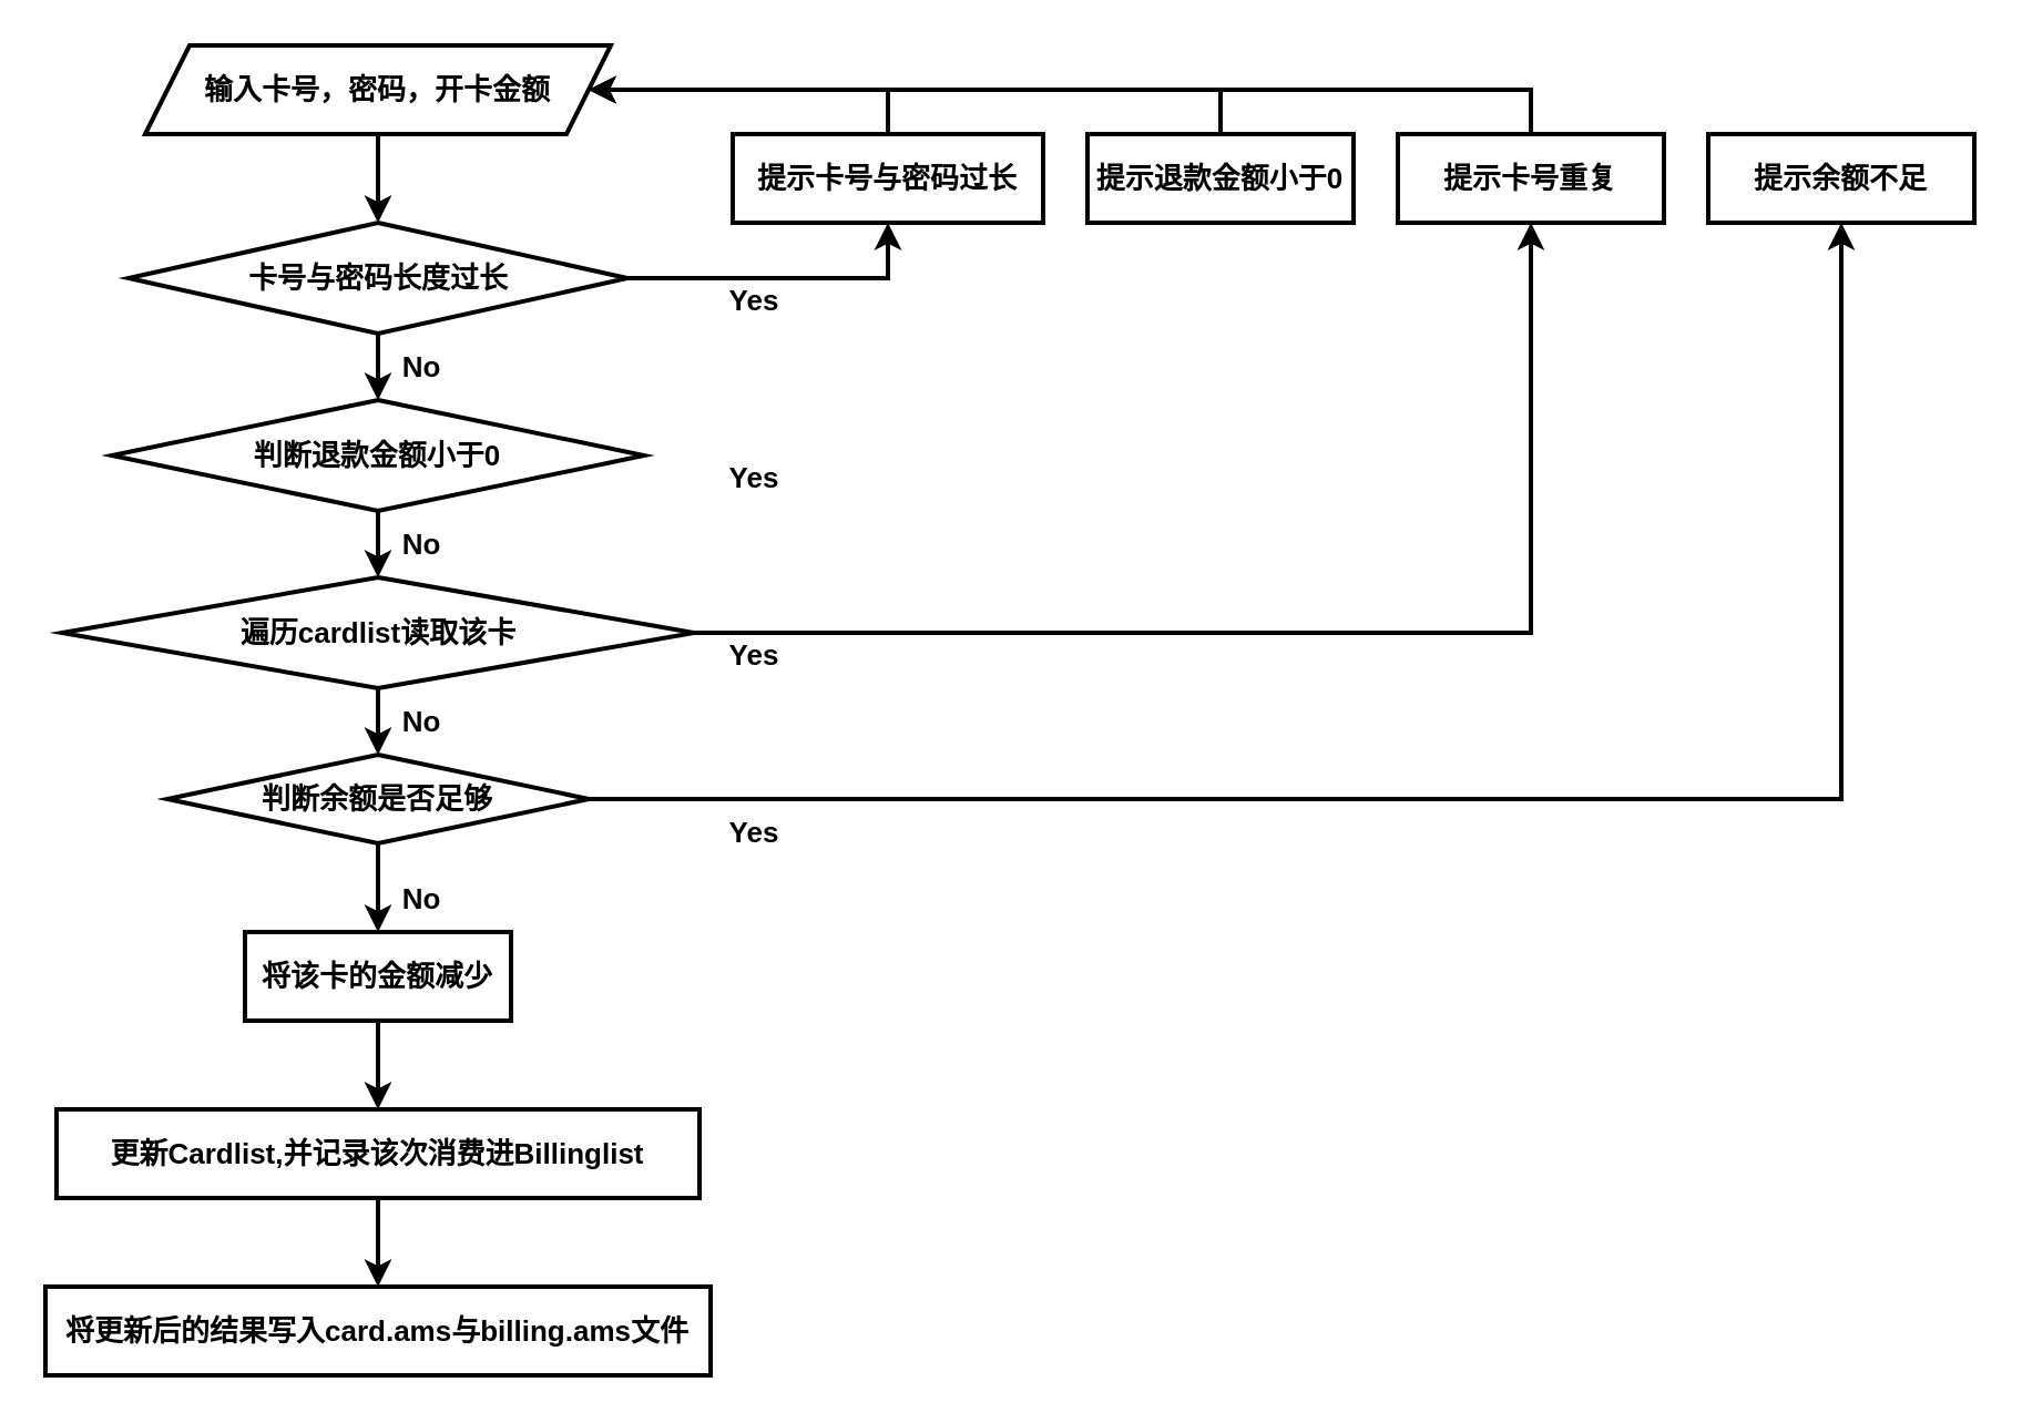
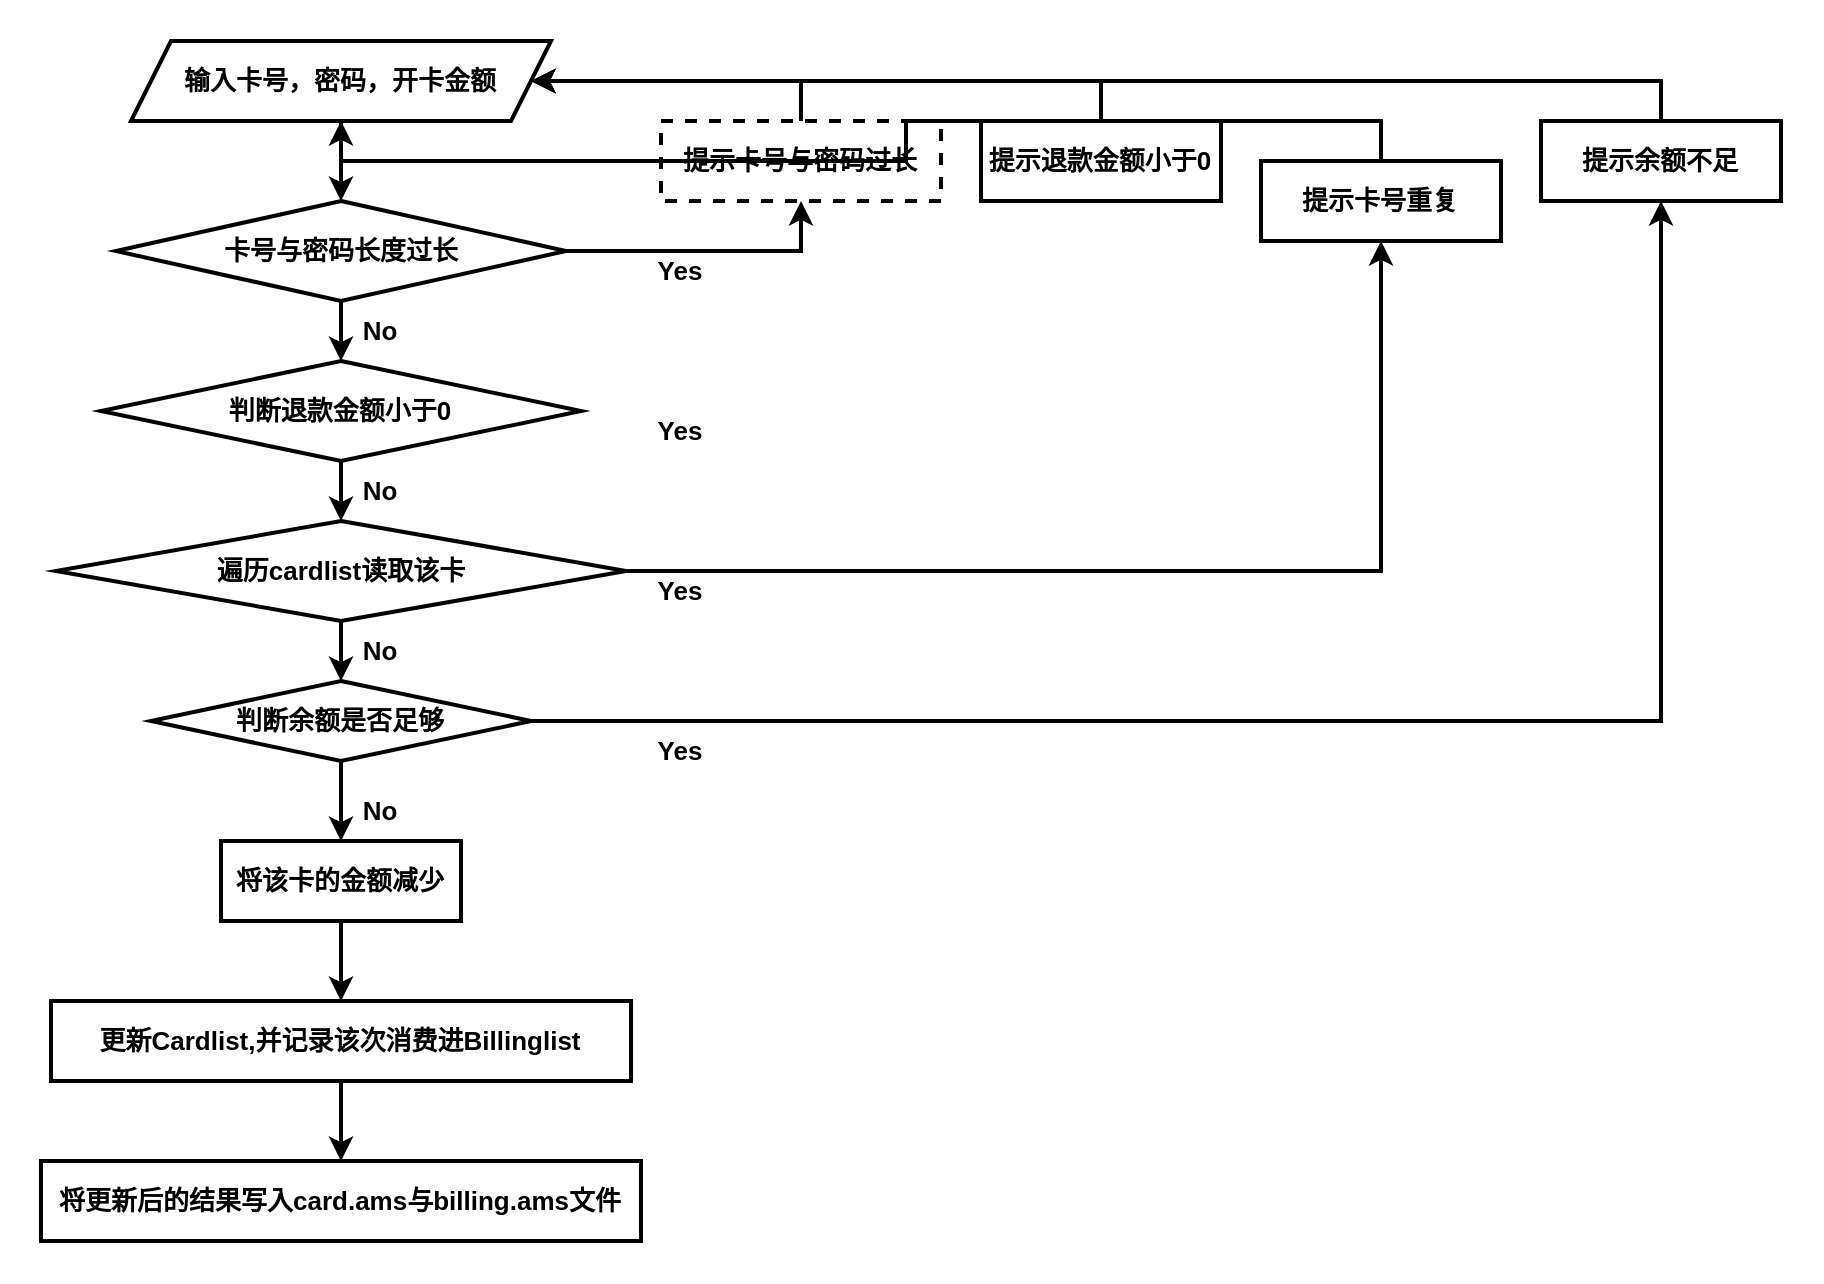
  <mxCell id="0" />
  <mxCell id="1" parent="0" />
  <mxCell id="2" style="edgeStyle=orthogonalEdgeStyle;rounded=0;orthogonalLoop=1;jettySize=auto;html=1;exitX=0.5;exitY=1;exitDx=0;exitDy=0;entryX=0.5;entryY=0;entryDx=0;entryDy=0;strokeWidth=2;fontSize=13;" parent="1" source="3" target="6" edge="1"><mxGeometry relative="1" as="geometry" /></mxCell>
  <mxCell id="3" value="&lt;b&gt;输入卡号，密码，开卡金额&lt;/b&gt;" style="shape=parallelogram;perimeter=parallelogramPerimeter;whiteSpace=wrap;html=1;fixedSize=1;strokeWidth=2;fontSize=13;" parent="1" vertex="1"><mxGeometry x="65" y="20" width="210" height="40" as="geometry" /></mxCell>
  <mxCell id="4" style="edgeStyle=orthogonalEdgeStyle;rounded=0;orthogonalLoop=1;jettySize=auto;html=1;exitX=1;exitY=0.5;exitDx=0;exitDy=0;strokeWidth=2;fontSize=13;entryX=0.5;entryY=1;entryDx=0;entryDy=0;" parent="1" source="6" target="8" edge="1"><mxGeometry relative="1" as="geometry"><mxPoint x="400" y="125" as="targetPoint" /></mxGeometry></mxCell>
  <mxCell id="5" style="edgeStyle=orthogonalEdgeStyle;rounded=0;orthogonalLoop=1;jettySize=auto;html=1;exitX=0.5;exitY=1;exitDx=0;exitDy=0;strokeWidth=2;fontSize=13;" parent="1" source="6" target="11" edge="1"><mxGeometry relative="1" as="geometry" /></mxCell>
  <mxCell id="6" value="&lt;b&gt;卡号与密码长度过长&lt;/b&gt;" style="rhombus;whiteSpace=wrap;html=1;strokeWidth=2;fontSize=13;" parent="1" vertex="1"><mxGeometry x="57.5" y="100" width="225" height="50" as="geometry" /></mxCell>
  <mxCell id="7" style="edgeStyle=orthogonalEdgeStyle;rounded=0;orthogonalLoop=1;jettySize=auto;html=1;exitX=0.5;exitY=0;exitDx=0;exitDy=0;entryX=1;entryY=0.5;entryDx=0;entryDy=0;strokeWidth=2;fontSize=13;" parent="1" source="8" target="3" edge="1"><mxGeometry relative="1" as="geometry" /></mxCell>
- <mxCell id="8" value="&lt;b&gt;提示卡号与密码过长&lt;/b&gt;" style="rounded=0;whiteSpace=wrap;html=1;strokeWidth=2;fontSize=13;" parent="1" vertex="1"><mxGeometry x="330" y="60" width="140" height="40" as="geometry" /></mxCell>
+ <mxCell id="8" value="&lt;b&gt;提示卡号与密码过长&lt;/b&gt;" style="rounded=0;whiteSpace=wrap;html=1;strokeWidth=2;fontSize=13;dashed=1;" parent="1" vertex="1"><mxGeometry x="330" y="60" width="140" height="40" as="geometry" /></mxCell>
  <mxCell id="9" value="&lt;b&gt;Yes&lt;/b&gt;" style="text;html=1;strokeColor=none;fillColor=none;align=center;verticalAlign=middle;whiteSpace=wrap;rounded=0;fontSize=13;" parent="1" vertex="1"><mxGeometry x="310" y="120" width="60" height="30" as="geometry" /></mxCell>
  <mxCell id="10" style="edgeStyle=orthogonalEdgeStyle;rounded=0;orthogonalLoop=1;jettySize=auto;html=1;exitX=0.5;exitY=1;exitDx=0;exitDy=0;strokeWidth=2;fontSize=13;" parent="1" source="11" target="17" edge="1"><mxGeometry relative="1" as="geometry" /></mxCell>
  <mxCell id="11" value="&lt;b&gt;判断退款金额小于0&lt;/b&gt;" style="rhombus;whiteSpace=wrap;html=1;strokeWidth=2;fontSize=13;" parent="1" vertex="1"><mxGeometry x="50" y="180" width="240" height="50" as="geometry" /></mxCell>
  <mxCell id="12" style="edgeStyle=orthogonalEdgeStyle;rounded=0;orthogonalLoop=1;jettySize=auto;html=1;exitX=0.5;exitY=0;exitDx=0;exitDy=0;entryX=1;entryY=0.5;entryDx=0;entryDy=0;strokeWidth=2;fontSize=13;" parent="1" source="13" target="3" edge="1"><mxGeometry relative="1" as="geometry" /></mxCell>
  <mxCell id="13" value="&lt;b&gt;提示退款金额小于0&lt;/b&gt;" style="rounded=0;whiteSpace=wrap;html=1;strokeWidth=2;fontSize=13;" parent="1" vertex="1"><mxGeometry x="490" y="60" width="120" height="40" as="geometry" /></mxCell>
  <mxCell id="14" value="&lt;b&gt;Yes&lt;/b&gt;" style="text;html=1;strokeColor=none;fillColor=none;align=center;verticalAlign=middle;whiteSpace=wrap;rounded=0;fontSize=13;" parent="1" vertex="1"><mxGeometry x="310" y="200" width="60" height="30" as="geometry" /></mxCell>
  <mxCell id="15" style="edgeStyle=orthogonalEdgeStyle;rounded=0;orthogonalLoop=1;jettySize=auto;html=1;exitX=1;exitY=0.5;exitDx=0;exitDy=0;entryX=0.5;entryY=1;entryDx=0;entryDy=0;strokeWidth=2;fontSize=13;" parent="1" source="17" target="19" edge="1"><mxGeometry relative="1" as="geometry" /></mxCell>
  <mxCell id="16" style="edgeStyle=orthogonalEdgeStyle;rounded=0;orthogonalLoop=1;jettySize=auto;html=1;exitX=0.5;exitY=1;exitDx=0;exitDy=0;entryX=0.5;entryY=0;entryDx=0;entryDy=0;strokeWidth=2;fontSize=13;" edge="1" parent="1" source="17" target="30"><mxGeometry relative="1" as="geometry" /></mxCell>
  <mxCell id="17" value="&lt;b&gt;遍历cardlist读取该卡&lt;/b&gt;" style="rhombus;whiteSpace=wrap;html=1;strokeWidth=2;fontSize=13;" parent="1" vertex="1"><mxGeometry x="27.5" y="260" width="285" height="50" as="geometry" /></mxCell>
  <mxCell id="18" style="edgeStyle=orthogonalEdgeStyle;rounded=0;orthogonalLoop=1;jettySize=auto;html=1;exitX=0.5;exitY=0;exitDx=0;exitDy=0;strokeWidth=2;fontSize=13;" parent="1" source="19" target="3" edge="1"><mxGeometry relative="1" as="geometry" /></mxCell>
- <mxCell id="19" value="&lt;b&gt;提示卡号重复&lt;/b&gt;" style="rounded=0;whiteSpace=wrap;html=1;strokeWidth=2;fontSize=13;" parent="1" vertex="1"><mxGeometry x="630" y="60" width="120" height="40" as="geometry" /></mxCell>
+ <mxCell id="19" value="&lt;b&gt;提示卡号重复&lt;/b&gt;" style="rounded=0;whiteSpace=wrap;html=1;strokeWidth=2;fontSize=13;" parent="1" vertex="1"><mxGeometry x="630" y="80" width="120" height="40" as="geometry" /></mxCell>
  <mxCell id="20" value="&lt;b&gt;Yes&lt;/b&gt;" style="text;html=1;strokeColor=none;fillColor=none;align=center;verticalAlign=middle;whiteSpace=wrap;rounded=0;fontSize=13;" parent="1" vertex="1"><mxGeometry x="310" y="280" width="60" height="30" as="geometry" /></mxCell>
  <mxCell id="21" value="&lt;b&gt;No&lt;/b&gt;" style="text;html=1;strokeColor=none;fillColor=none;align=center;verticalAlign=middle;whiteSpace=wrap;rounded=0;fontSize=13;" parent="1" vertex="1"><mxGeometry x="160" y="150" width="60" height="30" as="geometry" /></mxCell>
  <mxCell id="22" value="&lt;b&gt;No&lt;/b&gt;" style="text;html=1;strokeColor=none;fillColor=none;align=center;verticalAlign=middle;whiteSpace=wrap;rounded=0;fontSize=13;" parent="1" vertex="1"><mxGeometry x="160" y="230" width="60" height="30" as="geometry" /></mxCell>
  <mxCell id="23" style="edgeStyle=orthogonalEdgeStyle;rounded=0;orthogonalLoop=1;jettySize=auto;html=1;exitX=0.5;exitY=1;exitDx=0;exitDy=0;strokeWidth=2;fontSize=13;" parent="1" source="24" target="26" edge="1"><mxGeometry relative="1" as="geometry" /></mxCell>
  <mxCell id="24" value="&lt;b&gt;将该卡的金额减少&lt;/b&gt;" style="rounded=0;whiteSpace=wrap;html=1;strokeWidth=2;fontSize=13;" parent="1" vertex="1"><mxGeometry x="110" y="420" width="120" height="40" as="geometry" /></mxCell>
  <mxCell id="25" style="edgeStyle=orthogonalEdgeStyle;rounded=0;orthogonalLoop=1;jettySize=auto;html=1;exitX=0.5;exitY=1;exitDx=0;exitDy=0;entryX=0.5;entryY=0;entryDx=0;entryDy=0;strokeWidth=2;fontSize=13;" parent="1" source="26" target="27" edge="1"><mxGeometry relative="1" as="geometry" /></mxCell>
  <mxCell id="26" value="&lt;b&gt;更新Cardlist,并记录该次消费进Billinglist&lt;/b&gt;" style="rounded=0;whiteSpace=wrap;html=1;strokeWidth=2;fontSize=13;" parent="1" vertex="1"><mxGeometry x="25" y="500" width="290" height="40" as="geometry" /></mxCell>
  <mxCell id="27" value="&lt;b&gt;&lt;font style=&quot;font-size: 13px;&quot;&gt;将更新后的结果写入card.ams与billing.ams文件&lt;/font&gt;&lt;/b&gt;" style="rounded=0;whiteSpace=wrap;html=1;strokeWidth=2;" parent="1" vertex="1"><mxGeometry x="20" y="580" width="300" height="40" as="geometry" /></mxCell>
  <mxCell id="28" style="edgeStyle=orthogonalEdgeStyle;rounded=0;orthogonalLoop=1;jettySize=auto;html=1;exitX=0.5;exitY=1;exitDx=0;exitDy=0;strokeWidth=2;fontSize=13;" edge="1" parent="1" source="30" target="24"><mxGeometry relative="1" as="geometry" /></mxCell>
  <mxCell id="29" style="edgeStyle=orthogonalEdgeStyle;rounded=0;orthogonalLoop=1;jettySize=auto;html=1;exitX=1;exitY=0.5;exitDx=0;exitDy=0;entryX=0.5;entryY=1;entryDx=0;entryDy=0;strokeWidth=2;fontSize=13;" edge="1" parent="1" source="30" target="33"><mxGeometry relative="1" as="geometry"><Array as="points"><mxPoint x="830" y="360" /></Array></mxGeometry></mxCell>
  <mxCell id="30" value="&lt;b&gt;&lt;font style=&quot;font-size: 13px;&quot;&gt;判断余额是否足够&lt;/font&gt;&lt;/b&gt;" style="rhombus;whiteSpace=wrap;html=1;strokeWidth=2;" vertex="1" parent="1"><mxGeometry x="75" y="340" width="190" height="40" as="geometry" /></mxCell>
  <mxCell id="31" value="&lt;b&gt;No&lt;/b&gt;" style="text;html=1;strokeColor=none;fillColor=none;align=center;verticalAlign=middle;whiteSpace=wrap;rounded=0;fontSize=13;" vertex="1" parent="1"><mxGeometry x="160" y="310" width="60" height="30" as="geometry" /></mxCell>
+ <mxCell id="32" style="edgeStyle=orthogonalEdgeStyle;rounded=0;orthogonalLoop=1;jettySize=auto;html=1;exitX=0.5;exitY=0;exitDx=0;exitDy=0;entryX=1;entryY=0.5;entryDx=0;entryDy=0;strokeWidth=2;fontSize=13;" edge="1" parent="1" source="33" target="3"><mxGeometry relative="1" as="geometry" /></mxCell>
  <mxCell id="33" value="&lt;b&gt;提示余额不足&lt;/b&gt;" style="rounded=0;whiteSpace=wrap;html=1;strokeWidth=2;fontSize=13;" vertex="1" parent="1"><mxGeometry x="770" y="60" width="120" height="40" as="geometry" /></mxCell>
  <mxCell id="34" value="&lt;b&gt;Yes&lt;/b&gt;" style="text;html=1;strokeColor=none;fillColor=none;align=center;verticalAlign=middle;whiteSpace=wrap;rounded=0;fontSize=13;" vertex="1" parent="1"><mxGeometry x="310" y="360" width="60" height="30" as="geometry" /></mxCell>
  <mxCell id="35" value="&lt;b&gt;No&lt;/b&gt;" style="text;html=1;strokeColor=none;fillColor=none;align=center;verticalAlign=middle;whiteSpace=wrap;rounded=0;fontSize=13;" vertex="1" parent="1"><mxGeometry x="160" y="390" width="60" height="30" as="geometry" /></mxCell>
